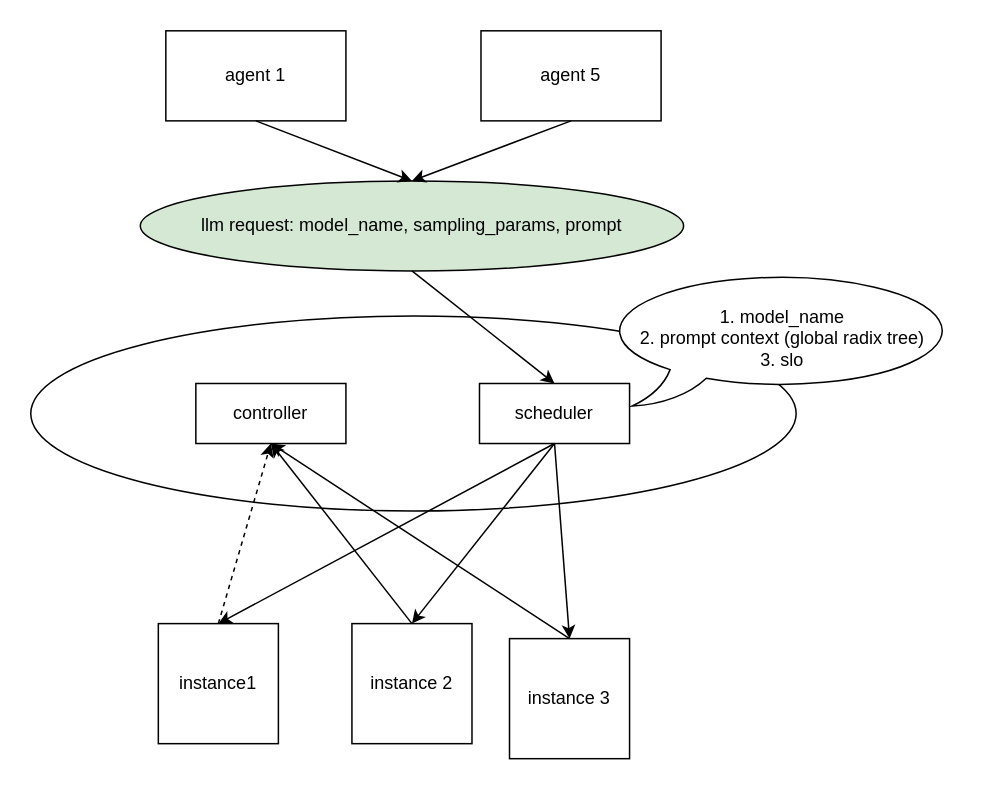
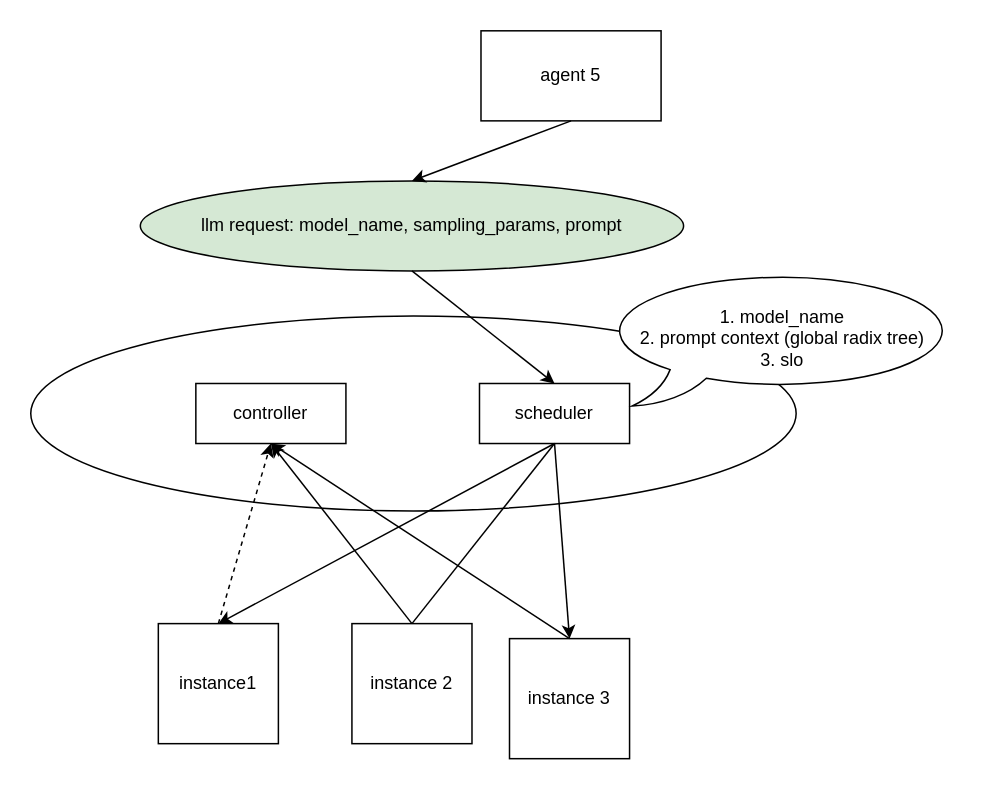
  <mxCell id="0" />
  <mxCell id="1" parent="0" />
- <mxCell id="2" value="agent 1" style="rounded=0;whiteSpace=wrap;html=1;" vertex="1" parent="1"><mxGeometry x="110" y="20" width="120" height="60" as="geometry" /></mxCell>
  <mxCell id="3" value="agent 5" style="rounded=0;whiteSpace=wrap;html=1;" vertex="1" parent="1"><mxGeometry x="320" y="20" width="120" height="60" as="geometry" /></mxCell>
  <mxCell id="4" value="" style="ellipse;whiteSpace=wrap;html=1;" vertex="1" parent="1"><mxGeometry x="20" y="210" width="510" height="130" as="geometry" /></mxCell>
  <mxCell id="5" value="controller" style="rounded=0;whiteSpace=wrap;html=1;" vertex="1" parent="1"><mxGeometry x="130" y="255" width="100" height="40" as="geometry" /></mxCell>
  <mxCell id="6" value="scheduler" style="rounded=0;whiteSpace=wrap;html=1;" vertex="1" parent="1"><mxGeometry x="319" y="255" width="100" height="40" as="geometry" /></mxCell>
  <mxCell id="7" value="instance1" style="whiteSpace=wrap;html=1;aspect=fixed;" vertex="1" parent="1"><mxGeometry x="105" y="415" width="80" height="80" as="geometry" /></mxCell>
  <mxCell id="8" value="instance 2" style="whiteSpace=wrap;html=1;aspect=fixed;" vertex="1" parent="1"><mxGeometry x="234" y="415" width="80" height="80" as="geometry" /></mxCell>
  <mxCell id="9" value="instance 3" style="whiteSpace=wrap;html=1;aspect=fixed;" vertex="1" parent="1"><mxGeometry x="339" y="425" width="80" height="80" as="geometry" /></mxCell>
  <mxCell id="10" value="" style="endArrow=classic;html=1;rounded=0;entryX=0.5;entryY=0;entryDx=0;entryDy=0;exitX=0.5;exitY=1;exitDx=0;exitDy=0;" edge="1" parent="1" source="6" target="7"><mxGeometry width="50" height="50" relative="1" as="geometry"><mxPoint x="331" y="330" as="sourcePoint" /><mxPoint x="381" y="280" as="targetPoint" /></mxGeometry></mxCell>
  <mxCell id="11" value="llm request: model_name, sampling_params, prompt" style="ellipse;whiteSpace=wrap;html=1;fillColor=#d5e8d4;" vertex="1" parent="1"><mxGeometry x="93" y="120" width="362" height="60" as="geometry" /></mxCell>
- <mxCell id="12" value="" style="endArrow=classic;html=1;rounded=0;entryX=0.5;entryY=0;entryDx=0;entryDy=0;exitX=0.5;exitY=1;exitDx=0;exitDy=0;" edge="1" parent="1" source="6" target="8"><mxGeometry width="50" height="50" relative="1" as="geometry"><mxPoint x="379" y="305" as="sourcePoint" /><mxPoint x="155" y="425" as="targetPoint" /></mxGeometry></mxCell>
+ <mxCell id="12" value="" style="endArrow=none;html=1;rounded=0;entryX=0.5;entryY=0;entryDx=0;entryDy=0;exitX=0.5;exitY=1;exitDx=0;exitDy=0;" edge="1" parent="1" source="6" target="8"><mxGeometry width="50" height="50" relative="1" as="geometry"><mxPoint x="379" y="305" as="sourcePoint" /><mxPoint x="155" y="425" as="targetPoint" /></mxGeometry></mxCell>
  <mxCell id="13" value="" style="endArrow=classic;html=1;rounded=0;entryX=0.5;entryY=0;entryDx=0;entryDy=0;exitX=0.5;exitY=1;exitDx=0;exitDy=0;" edge="1" parent="1" source="6" target="9"><mxGeometry width="50" height="50" relative="1" as="geometry"><mxPoint x="389" y="315" as="sourcePoint" /><mxPoint x="165" y="435" as="targetPoint" /></mxGeometry></mxCell>
  <mxCell id="14" value="" style="endArrow=classic;html=1;rounded=0;entryX=0.5;entryY=0;entryDx=0;entryDy=0;exitX=0.5;exitY=1;exitDx=0;exitDy=0;" edge="1" parent="1" source="11" target="6"><mxGeometry width="50" height="50" relative="1" as="geometry"><mxPoint x="379" y="305" as="sourcePoint" /><mxPoint x="284" y="425" as="targetPoint" /></mxGeometry></mxCell>
  <mxCell id="15" value="" style="endArrow=classic;html=1;rounded=0;entryX=0.5;entryY=1;entryDx=0;entryDy=0;exitX=0.5;exitY=0;exitDx=0;exitDy=0;dashed=1;" edge="1" parent="1" source="7" target="5"><mxGeometry width="50" height="50" relative="1" as="geometry"><mxPoint x="389" y="315" as="sourcePoint" /><mxPoint x="294" y="435" as="targetPoint" /></mxGeometry></mxCell>
  <mxCell id="16" value="" style="endArrow=classic;html=1;rounded=0;entryX=0.5;entryY=1;entryDx=0;entryDy=0;exitX=0.5;exitY=0;exitDx=0;exitDy=0;" edge="1" parent="1" source="8" target="5"><mxGeometry width="50" height="50" relative="1" as="geometry"><mxPoint x="399" y="325" as="sourcePoint" /><mxPoint x="304" y="445" as="targetPoint" /></mxGeometry></mxCell>
  <mxCell id="17" value="" style="endArrow=classic;html=1;rounded=0;entryX=0.5;entryY=1;entryDx=0;entryDy=0;exitX=0.5;exitY=0;exitDx=0;exitDy=0;" edge="1" parent="1" source="9" target="5"><mxGeometry width="50" height="50" relative="1" as="geometry"><mxPoint x="409" y="335" as="sourcePoint" /><mxPoint x="314" y="455" as="targetPoint" /></mxGeometry></mxCell>
- <mxCell id="18" value="" style="endArrow=classic;html=1;rounded=0;entryX=0.5;entryY=0;entryDx=0;entryDy=0;exitX=0.5;exitY=1;exitDx=0;exitDy=0;" edge="1" parent="1" source="2" target="11"><mxGeometry width="50" height="50" relative="1" as="geometry"><mxPoint x="419" y="345" as="sourcePoint" /><mxPoint x="324" y="465" as="targetPoint" /></mxGeometry></mxCell>
  <mxCell id="19" value="" style="endArrow=classic;html=1;rounded=0;entryX=0.5;entryY=0;entryDx=0;entryDy=0;exitX=0.5;exitY=1;exitDx=0;exitDy=0;" edge="1" parent="1" source="3" target="11"><mxGeometry width="50" height="50" relative="1" as="geometry"><mxPoint x="429" y="355" as="sourcePoint" /><mxPoint x="334" y="475" as="targetPoint" /></mxGeometry></mxCell>
  <mxCell id="20" value="1. model_name&lt;div&gt;2. prompt context (global radix tree)&lt;/div&gt;&lt;div&gt;3. slo&lt;/div&gt;" style="whiteSpace=wrap;html=1;shape=mxgraph.basic.oval_callout" vertex="1" parent="1"><mxGeometry x="401" y="180" width="240" height="90" as="geometry" /></mxCell>
